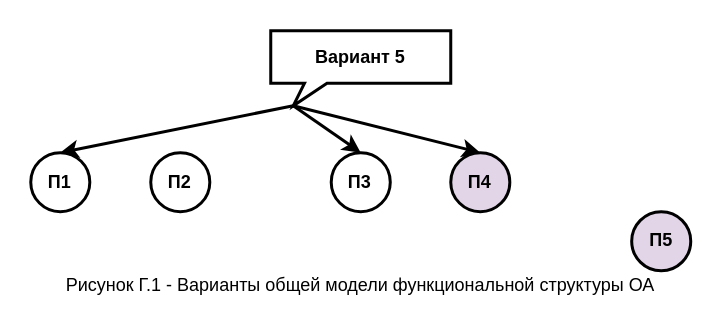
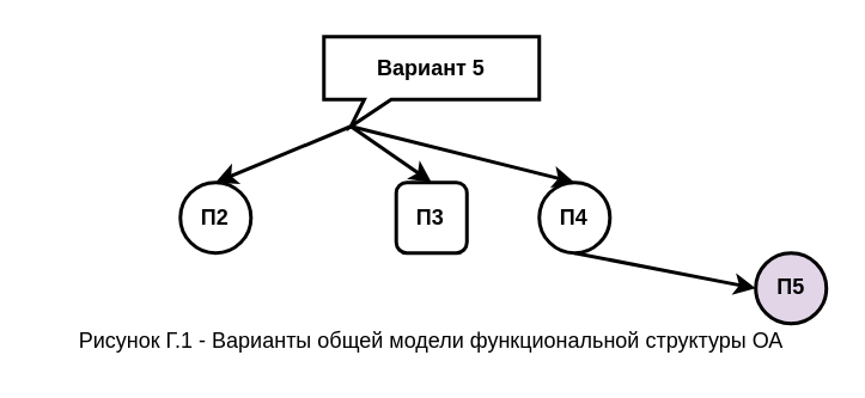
  <mxCell id="0" />
  <mxCell id="1" parent="0" />
- <mxCell id="2" value="П1" style="ellipse;whiteSpace=wrap;html=1;aspect=fixed;fontStyle=1;strokeWidth=2;" vertex="1" parent="1"><mxGeometry x="20" y="101.26" width="39.37" height="39.37" as="geometry" /></mxCell>
  <mxCell id="3" value="П2" style="ellipse;whiteSpace=wrap;html=1;aspect=fixed;fontStyle=1;strokeWidth=2;" vertex="1" parent="1"><mxGeometry x="100" y="101.26" width="39.37" height="39.37" as="geometry" /></mxCell>
- <mxCell id="4" value="П3" style="ellipse;whiteSpace=wrap;html=1;aspect=fixed;fontStyle=1;strokeWidth=2;" vertex="1" parent="1"><mxGeometry x="220.31" y="101.26" width="39.37" height="39.37" as="geometry" /></mxCell>
- <mxCell id="6" value="П4" style="ellipse;whiteSpace=wrap;html=1;aspect=fixed;fontStyle=1;strokeWidth=2;fillColor=#e1d5e7;" vertex="1" parent="1"><mxGeometry x="300" y="101.26" width="39.37" height="39.37" as="geometry" /></mxCell>
+ <mxCell id="4" value="П3" style="whiteSpace=wrap;html=1;aspect=fixed;fontStyle=1;strokeWidth=2;rounded=1;" vertex="1" parent="1"><mxGeometry x="220.31" y="101.26" width="39.37" height="39.37" as="geometry" /></mxCell>
+ <mxCell id="5" style="edgeStyle=none;rounded=0;orthogonalLoop=1;jettySize=auto;html=1;exitX=0.5;exitY=1;exitDx=0;exitDy=0;entryX=0;entryY=0.5;entryDx=0;entryDy=0;strokeWidth=2;" edge="1" parent="1" source="6" target="7"><mxGeometry relative="1" as="geometry" /></mxCell>
+ <mxCell id="6" value="П4" style="ellipse;whiteSpace=wrap;html=1;aspect=fixed;fontStyle=1;strokeWidth=2;" vertex="1" parent="1"><mxGeometry x="300" y="101.26" width="39.37" height="39.37" as="geometry" /></mxCell>
  <mxCell id="7" value="П5" style="ellipse;whiteSpace=wrap;html=1;aspect=fixed;fontStyle=1;strokeWidth=2;fillColor=#e1d5e7;" vertex="1" parent="1"><mxGeometry x="420.63" y="140.63" width="39.37" height="39.37" as="geometry" /></mxCell>
- <mxCell id="8" style="rounded=0;orthogonalLoop=1;jettySize=auto;html=1;exitX=0;exitY=0;exitDx=15;exitDy=50;exitPerimeter=0;entryX=0.5;entryY=0;entryDx=0;entryDy=0;strokeWidth=2;" edge="1" parent="1" source="12" target="2"><mxGeometry relative="1" as="geometry" /></mxCell>
+ <mxCell id="9" style="edgeStyle=none;rounded=0;orthogonalLoop=1;jettySize=auto;html=1;exitX=0;exitY=0;exitDx=15;exitDy=50;exitPerimeter=0;entryX=0.5;entryY=0;entryDx=0;entryDy=0;strokeWidth=2;" edge="1" parent="1" source="12" target="3"><mxGeometry relative="1" as="geometry" /></mxCell>
  <mxCell id="10" style="edgeStyle=none;rounded=0;orthogonalLoop=1;jettySize=auto;html=1;exitX=0;exitY=0;exitDx=15;exitDy=50;exitPerimeter=0;entryX=0.5;entryY=0;entryDx=0;entryDy=0;strokeWidth=2;" edge="1" parent="1" source="12" target="4"><mxGeometry relative="1" as="geometry" /></mxCell>
  <mxCell id="11" style="edgeStyle=none;rounded=0;orthogonalLoop=1;jettySize=auto;html=1;exitX=0;exitY=0;exitDx=15;exitDy=50;exitPerimeter=0;entryX=0.5;entryY=0;entryDx=0;entryDy=0;strokeWidth=2;" edge="1" parent="1" source="12" target="6"><mxGeometry relative="1" as="geometry" /></mxCell>
  <mxCell id="12" value="Вариант 5" style="whiteSpace=wrap;html=1;shape=mxgraph.basic.rectCallout;dx=30;dy=15;boundedLbl=1;fontStyle=1;strokeWidth=2;" vertex="1" parent="1"><mxGeometry x="180" y="20" width="120" height="50" as="geometry" /></mxCell>
  <mxCell id="13" value="Рисунок Г.1 - Варианты общей модели функциональной структуры ОА" style="rounded=0;whiteSpace=wrap;html=1;fillColor=none;strokeColor=none;" vertex="1" parent="1"><mxGeometry x="20" y="180" width="440" height="20" as="geometry" /></mxCell>
